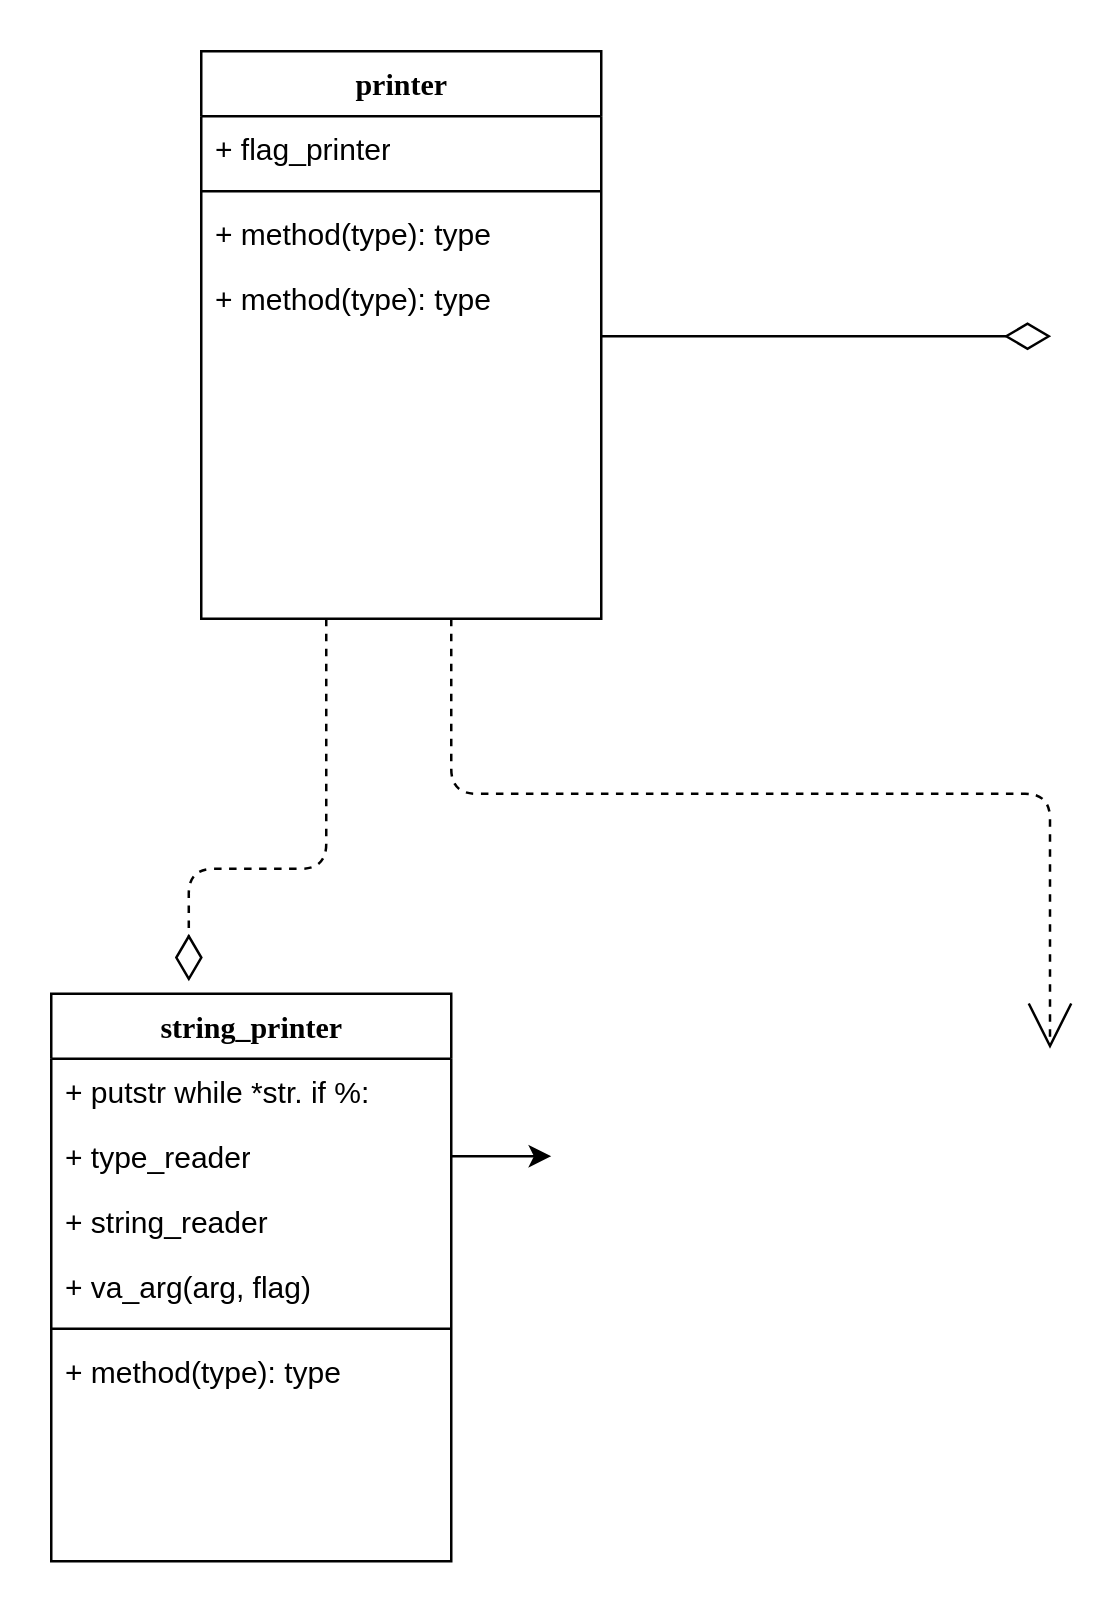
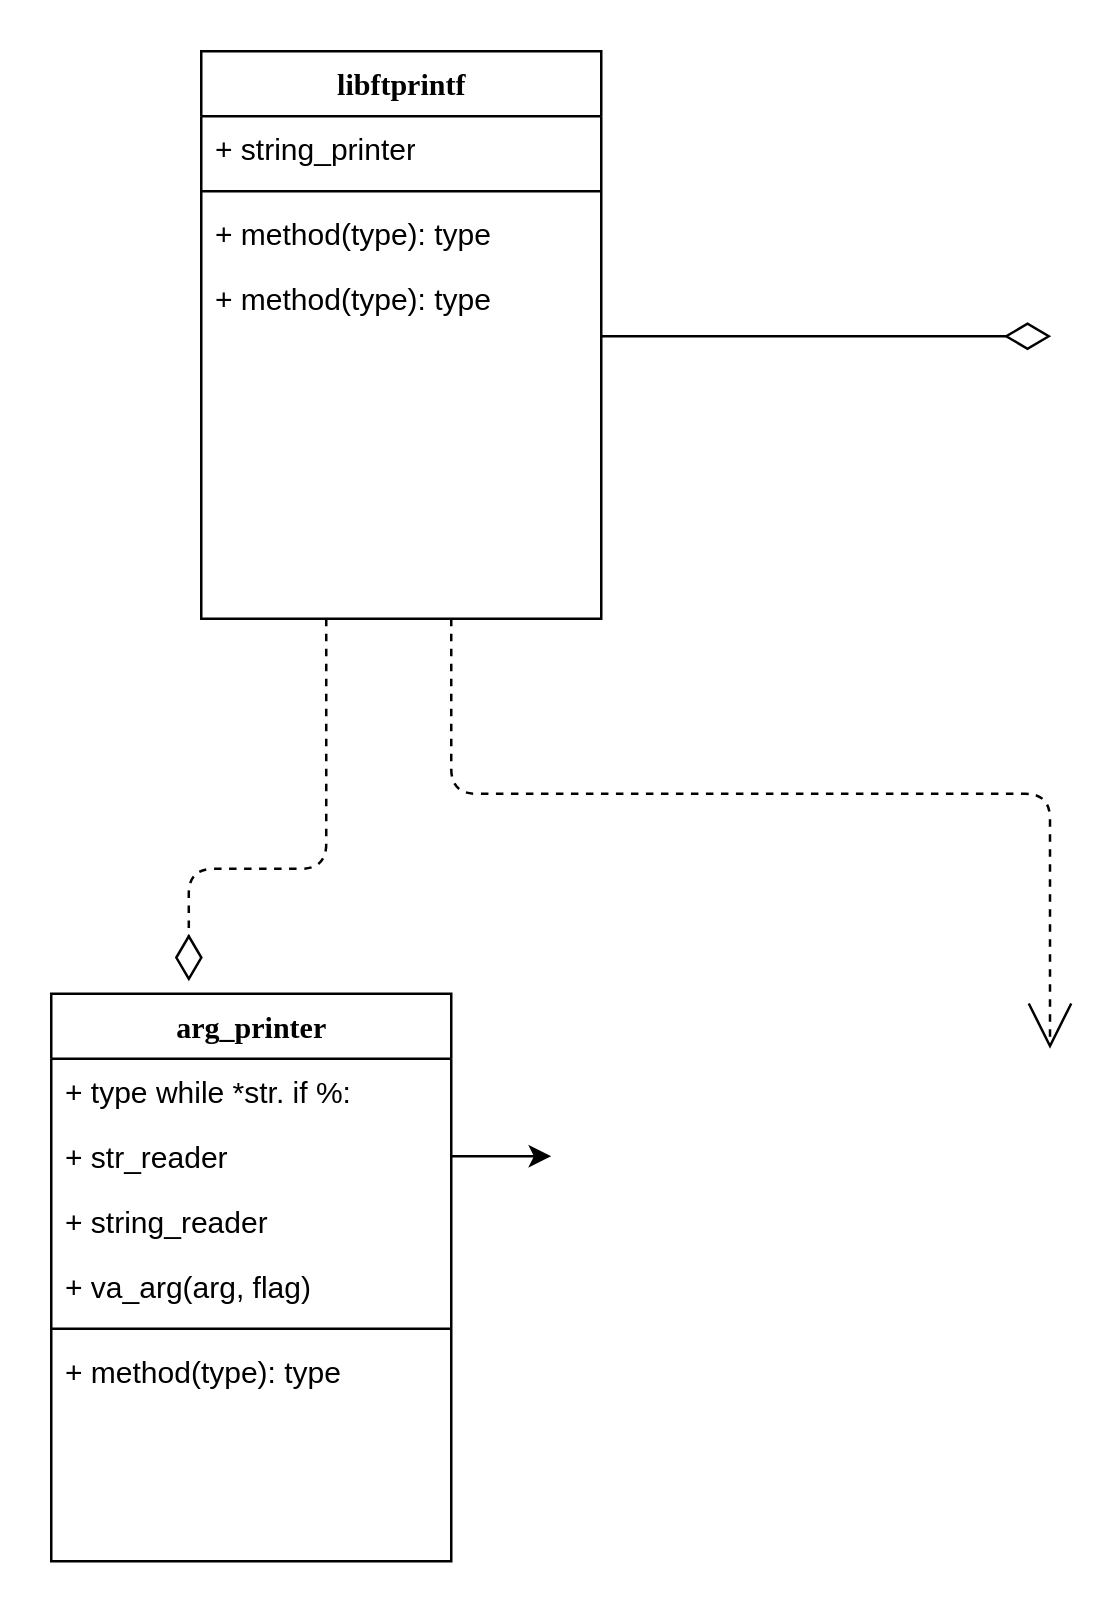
  <mxCell id="0" />
  <mxCell id="1" parent="0" />
  <mxCell id="2" style="edgeStyle=orthogonalEdgeStyle;html=1;labelBackgroundColor=none;startFill=0;startSize=8;endArrow=open;endFill=0;endSize=16;fontFamily=Verdana;fontSize=12;dashed=1;" parent="1" source="4" edge="1"><mxGeometry relative="1" as="geometry"><Array as="points"><mxPoint x="180" y="317" /><mxPoint x="420" y="317" /></Array><mxPoint x="419.5" y="419" as="targetPoint" /></mxGeometry></mxCell>
  <mxCell id="3" style="edgeStyle=orthogonalEdgeStyle;html=1;labelBackgroundColor=none;startFill=0;startSize=8;endArrow=diamondThin;endFill=0;endSize=16;fontFamily=Verdana;fontSize=12;entryX=0.344;entryY=-0.022;entryDx=0;entryDy=0;entryPerimeter=0;dashed=1;" parent="1" source="4" target="10" edge="1"><mxGeometry relative="1" as="geometry"><Array as="points"><mxPoint x="130" y="347" /><mxPoint x="75" y="347" /></Array><mxPoint x="379.5" y="419" as="targetPoint" /></mxGeometry></mxCell>
- <mxCell id="4" value="printer" style="swimlane;html=1;fontStyle=1;align=center;verticalAlign=top;childLayout=stackLayout;horizontal=1;startSize=26;horizontalStack=0;resizeParent=1;resizeLast=0;collapsible=1;marginBottom=0;swimlaneFillColor=#ffffff;rounded=0;shadow=0;comic=0;labelBackgroundColor=none;strokeWidth=1;fillColor=none;fontFamily=Verdana;fontSize=12" parent="1" vertex="1"><mxGeometry x="80" y="20" width="160" height="227" as="geometry" /></mxCell>
- <mxCell id="5" value="+ flag_printer" style="text;html=1;strokeColor=none;fillColor=none;align=left;verticalAlign=top;spacingLeft=4;spacingRight=4;whiteSpace=wrap;overflow=hidden;rotatable=0;points=[[0,0.5],[1,0.5]];portConstraint=eastwest;" parent="4" vertex="1"><mxGeometry y="26" width="160" height="26" as="geometry" /></mxCell>
+ <mxCell id="4" value="libftprintf" style="swimlane;html=1;fontStyle=1;align=center;verticalAlign=top;childLayout=stackLayout;horizontal=1;startSize=26;horizontalStack=0;resizeParent=1;resizeLast=0;collapsible=1;marginBottom=0;swimlaneFillColor=#ffffff;rounded=0;shadow=0;comic=0;labelBackgroundColor=none;strokeWidth=1;fillColor=none;fontFamily=Verdana;fontSize=12" parent="1" vertex="1"><mxGeometry x="80" y="20" width="160" height="227" as="geometry" /></mxCell>
+ <mxCell id="5" value="+ string_printer" style="text;html=1;strokeColor=none;fillColor=none;align=left;verticalAlign=top;spacingLeft=4;spacingRight=4;whiteSpace=wrap;overflow=hidden;rotatable=0;points=[[0,0.5],[1,0.5]];portConstraint=eastwest;" parent="4" vertex="1"><mxGeometry y="26" width="160" height="26" as="geometry" /></mxCell>
  <mxCell id="6" value="" style="line;html=1;strokeWidth=1;fillColor=none;align=left;verticalAlign=middle;spacingTop=-1;spacingLeft=3;spacingRight=3;rotatable=0;labelPosition=right;points=[];portConstraint=eastwest;" parent="4" vertex="1"><mxGeometry y="52" width="160" height="8" as="geometry" /></mxCell>
  <mxCell id="7" value="+ method(type): type" style="text;html=1;strokeColor=none;fillColor=none;align=left;verticalAlign=top;spacingLeft=4;spacingRight=4;whiteSpace=wrap;overflow=hidden;rotatable=0;points=[[0,0.5],[1,0.5]];portConstraint=eastwest;" parent="4" vertex="1"><mxGeometry y="60" width="160" height="26" as="geometry" /></mxCell>
  <mxCell id="8" value="+ method(type): type" style="text;html=1;strokeColor=none;fillColor=none;align=left;verticalAlign=top;spacingLeft=4;spacingRight=4;whiteSpace=wrap;overflow=hidden;rotatable=0;points=[[0,0.5],[1,0.5]];portConstraint=eastwest;" parent="4" vertex="1"><mxGeometry y="86" width="160" height="26" as="geometry" /></mxCell>
  <mxCell id="9" style="edgeStyle=elbowEdgeStyle;html=1;labelBackgroundColor=none;startFill=0;startSize=8;endArrow=diamondThin;endFill=0;endSize=16;fontFamily=Verdana;fontSize=12;elbow=vertical;" parent="1" source="4" edge="1"><mxGeometry relative="1" as="geometry"><mxPoint x="240" y="196.882" as="sourcePoint" /><mxPoint x="420" y="134" as="targetPoint" /></mxGeometry></mxCell>
- <mxCell id="10" value="string_printer" style="swimlane;html=1;fontStyle=1;align=center;verticalAlign=top;childLayout=stackLayout;horizontal=1;startSize=26;horizontalStack=0;resizeParent=1;resizeLast=0;collapsible=1;marginBottom=0;swimlaneFillColor=#ffffff;rounded=0;shadow=0;comic=0;labelBackgroundColor=none;strokeWidth=1;fillColor=none;fontFamily=Verdana;fontSize=12" parent="1" vertex="1"><mxGeometry x="20" y="397" width="160" height="227" as="geometry" /></mxCell>
- <mxCell id="11" value="+ putstr while *str. if %:" style="text;html=1;strokeColor=none;fillColor=none;align=left;verticalAlign=top;spacingLeft=4;spacingRight=4;whiteSpace=wrap;overflow=hidden;rotatable=0;points=[[0,0.5],[1,0.5]];portConstraint=eastwest;" parent="10" vertex="1"><mxGeometry y="26" width="160" height="26" as="geometry" /></mxCell>
- <mxCell id="12" value="+ type_reader" style="text;html=1;strokeColor=none;fillColor=none;align=left;verticalAlign=top;spacingLeft=4;spacingRight=4;whiteSpace=wrap;overflow=hidden;rotatable=0;points=[[0,0.5],[1,0.5]];portConstraint=eastwest;" parent="10" vertex="1"><mxGeometry y="52" width="160" height="26" as="geometry" /></mxCell>
+ <mxCell id="10" value="arg_printer" style="swimlane;html=1;fontStyle=1;align=center;verticalAlign=top;childLayout=stackLayout;horizontal=1;startSize=26;horizontalStack=0;resizeParent=1;resizeLast=0;collapsible=1;marginBottom=0;swimlaneFillColor=#ffffff;rounded=0;shadow=0;comic=0;labelBackgroundColor=none;strokeWidth=1;fillColor=none;fontFamily=Verdana;fontSize=12" parent="1" vertex="1"><mxGeometry x="20" y="397" width="160" height="227" as="geometry" /></mxCell>
+ <mxCell id="11" value="+ type while *str. if %:" style="text;html=1;strokeColor=none;fillColor=none;align=left;verticalAlign=top;spacingLeft=4;spacingRight=4;whiteSpace=wrap;overflow=hidden;rotatable=0;points=[[0,0.5],[1,0.5]];portConstraint=eastwest;" parent="10" vertex="1"><mxGeometry y="26" width="160" height="26" as="geometry" /></mxCell>
+ <mxCell id="12" value="+ str_reader" style="text;html=1;strokeColor=none;fillColor=none;align=left;verticalAlign=top;spacingLeft=4;spacingRight=4;whiteSpace=wrap;overflow=hidden;rotatable=0;points=[[0,0.5],[1,0.5]];portConstraint=eastwest;" parent="10" vertex="1"><mxGeometry y="52" width="160" height="26" as="geometry" /></mxCell>
  <mxCell id="13" value="+ string_reader" style="text;html=1;strokeColor=none;fillColor=none;align=left;verticalAlign=top;spacingLeft=4;spacingRight=4;whiteSpace=wrap;overflow=hidden;rotatable=0;points=[[0,0.5],[1,0.5]];portConstraint=eastwest;" parent="10" vertex="1"><mxGeometry y="78" width="160" height="26" as="geometry" /></mxCell>
  <mxCell id="14" value="+ va_arg(arg, flag)" style="text;html=1;strokeColor=none;fillColor=none;align=left;verticalAlign=top;spacingLeft=4;spacingRight=4;whiteSpace=wrap;overflow=hidden;rotatable=0;points=[[0,0.5],[1,0.5]];portConstraint=eastwest;" parent="10" vertex="1"><mxGeometry y="104" width="160" height="26" as="geometry" /></mxCell>
  <mxCell id="15" value="" style="line;html=1;strokeWidth=1;fillColor=none;align=left;verticalAlign=middle;spacingTop=-1;spacingLeft=3;spacingRight=3;rotatable=0;labelPosition=right;points=[];portConstraint=eastwest;" parent="10" vertex="1"><mxGeometry y="130" width="160" height="8" as="geometry" /></mxCell>
  <mxCell id="16" value="+ method(type): type" style="text;html=1;strokeColor=none;fillColor=none;align=left;verticalAlign=top;spacingLeft=4;spacingRight=4;whiteSpace=wrap;overflow=hidden;rotatable=0;points=[[0,0.5],[1,0.5]];portConstraint=eastwest;" parent="10" vertex="1"><mxGeometry y="138" width="160" height="26" as="geometry" /></mxCell>
  <mxCell id="17" style="edgeStyle=orthogonalEdgeStyle;rounded=0;orthogonalLoop=1;jettySize=auto;html=1;" parent="1" source="12" edge="1"><mxGeometry relative="1" as="geometry"><mxPoint x="220" y="462" as="targetPoint" /></mxGeometry></mxCell>
